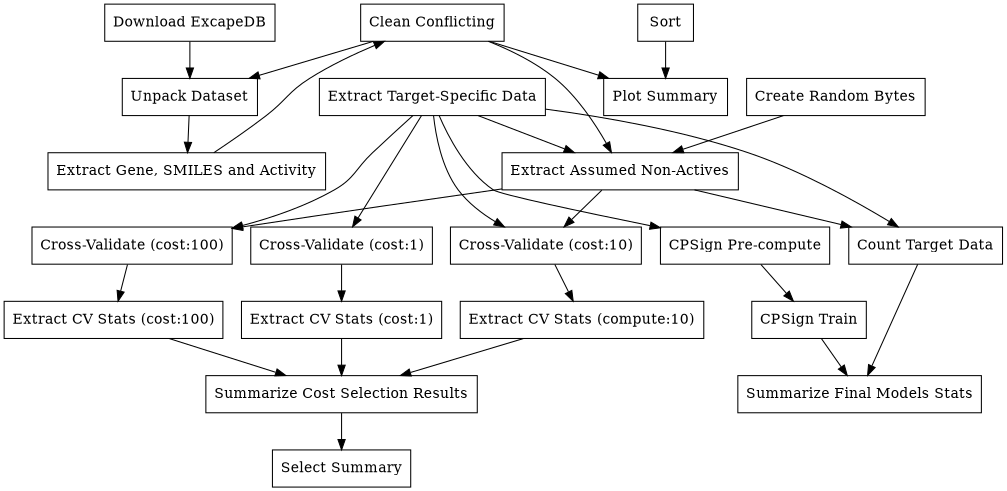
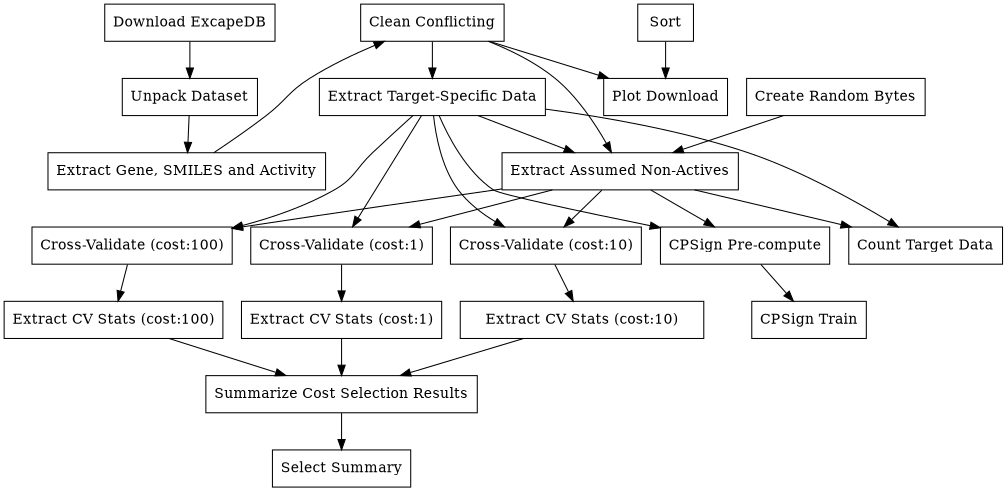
  digraph {
    node [shape=box]
    "Extract Assumed Non-Actives"
    "CPSign Pre-compute"
    "Cross-Validate (cost:1)"
    "Cross-Validate (cost:10)"
    "Cross-Validate (cost:100)"
    "Count Target Data"
    "CPSign Train"
    "Extract CV Stats (cost:1)"
-   "Extract CV Stats (cost:10)" [label="Extract CV Stats (compute:10)"]
+   "Extract CV Stats (cost:10)"
    "Extract CV Stats (cost:100)"
-   "Summarize Final Models Stats"
    "Summarize Cost Selection Results"
    n13 [label="Select Summary"]
    "Create Random Bytes"
    Sort
-   "Plot Summary"
+   "Plot Summary" [label="Plot Download"]
    "Extract Target-Specific Data"
    "Unpack Dataset"
    "Extract Gene, SMILES and Activity"
    "Clean Conflicting"
    "Download ExcapeDB"
+   "Extract Assumed Non-Actives" -> "CPSign Pre-compute"
+   "Extract Assumed Non-Actives" -> "Cross-Validate (cost:1)"
    "Extract Assumed Non-Actives" -> "Cross-Validate (cost:10)"
    "Extract Assumed Non-Actives" -> "Cross-Validate (cost:100)"
    "Extract Assumed Non-Actives" -> "Count Target Data"
    "CPSign Pre-compute" -> "CPSign Train"
    "Cross-Validate (cost:1)" -> "Extract CV Stats (cost:1)"
    "Cross-Validate (cost:10)" -> "Extract CV Stats (cost:10)"
    "Cross-Validate (cost:100)" -> "Extract CV Stats (cost:100)"
-   "Count Target Data" -> "Summarize Final Models Stats"
-   "CPSign Train" -> "Summarize Final Models Stats"
    "Extract CV Stats (cost:1)" -> "Summarize Cost Selection Results"
    "Extract CV Stats (cost:10)" -> "Summarize Cost Selection Results"
    "Extract CV Stats (cost:100)" -> "Summarize Cost Selection Results"
    "Summarize Cost Selection Results" -> n13
    "Create Random Bytes" -> "Extract Assumed Non-Actives"
    Sort -> "Plot Summary"
    "Extract Target-Specific Data" -> "Extract Assumed Non-Actives"
    "Extract Target-Specific Data" -> "CPSign Pre-compute"
    "Extract Target-Specific Data" -> "Cross-Validate (cost:1)"
    "Extract Target-Specific Data" -> "Cross-Validate (cost:10)"
    "Extract Target-Specific Data" -> "Cross-Validate (cost:100)"
    "Extract Target-Specific Data" -> "Count Target Data"
    "Unpack Dataset" -> "Extract Gene, SMILES and Activity"
    "Extract Gene, SMILES and Activity" -> "Clean Conflicting"
    "Clean Conflicting" -> "Extract Assumed Non-Actives"
    "Clean Conflicting" -> "Plot Summary"
-   "Clean Conflicting" -> "Unpack Dataset"
+   "Clean Conflicting" -> "Extract Target-Specific Data"
    "Download ExcapeDB" -> "Unpack Dataset"
  }
